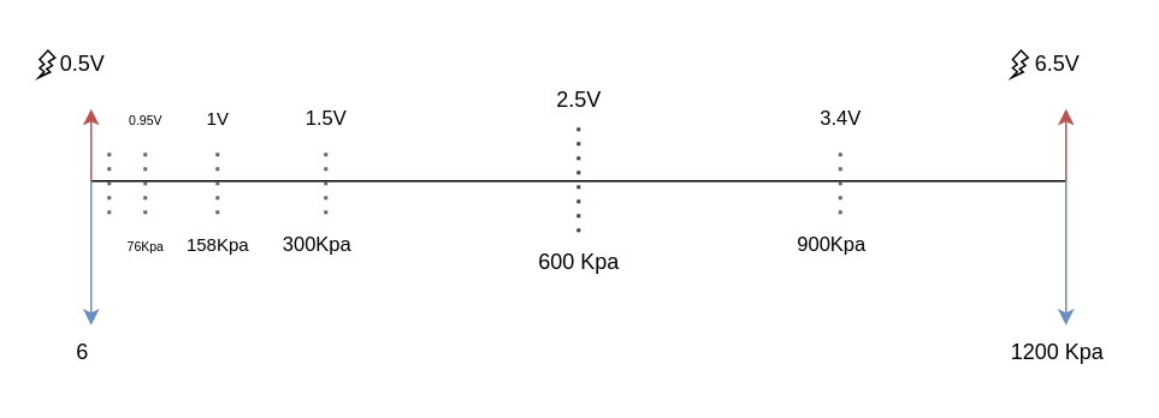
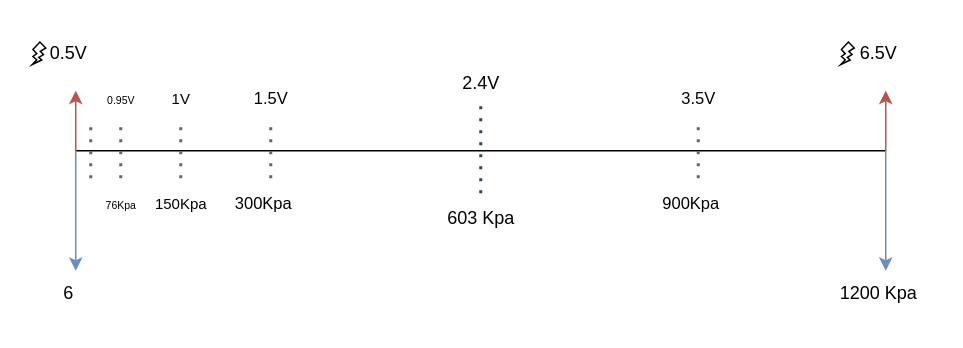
  <mxCell id="0" />
  <mxCell id="1" parent="0" />
  <mxCell id="2" value="" style="endArrow=none;html=1;rounded=0;" edge="1" parent="1"><mxGeometry width="50" height="50" relative="1" as="geometry"><mxPoint x="50" y="100" as="sourcePoint" /><mxPoint x="590" y="100" as="targetPoint" /></mxGeometry></mxCell>
  <mxCell id="3" value="" style="endArrow=classic;html=1;rounded=0;fillColor=#dae8fc;strokeColor=#6c8ebf;" edge="1" parent="1"><mxGeometry width="50" height="50" relative="1" as="geometry"><mxPoint x="50" y="100" as="sourcePoint" /><mxPoint x="50" y="180" as="targetPoint" /></mxGeometry></mxCell>
  <mxCell id="4" value="" style="endArrow=classic;html=1;rounded=0;fillColor=#dae8fc;strokeColor=#6c8ebf;" edge="1" parent="1"><mxGeometry width="50" height="50" relative="1" as="geometry"><mxPoint x="590" y="100" as="sourcePoint" /><mxPoint x="590" y="180" as="targetPoint" /></mxGeometry></mxCell>
  <mxCell id="5" value="6" style="text;html=1;align=center;verticalAlign=middle;resizable=0;points=[];autosize=1;strokeColor=none;fillColor=none;" vertex="1" parent="1"><mxGeometry x="30" y="180" width="30" height="30" as="geometry" /></mxCell>
  <mxCell id="6" value="1200 Kpa" style="text;html=1;align=center;verticalAlign=middle;resizable=0;points=[];autosize=1;strokeColor=none;fillColor=none;" vertex="1" parent="1"><mxGeometry x="550" y="180" width="70" height="30" as="geometry" /></mxCell>
  <mxCell id="7" value="" style="endArrow=classic;html=1;rounded=0;fillColor=#f8cecc;strokeColor=#b85450;" edge="1" parent="1"><mxGeometry width="50" height="50" relative="1" as="geometry"><mxPoint x="50" y="100" as="sourcePoint" /><mxPoint x="50" y="60" as="targetPoint" /></mxGeometry></mxCell>
  <mxCell id="8" value="" style="endArrow=classic;html=1;rounded=0;fillColor=#f8cecc;strokeColor=#b85450;" edge="1" parent="1"><mxGeometry width="50" height="50" relative="1" as="geometry"><mxPoint x="590" y="100" as="sourcePoint" /><mxPoint x="590" y="60" as="targetPoint" /></mxGeometry></mxCell>
  <mxCell id="9" value="0.5V" style="text;html=1;align=center;verticalAlign=middle;resizable=0;points=[];autosize=1;strokeColor=none;fillColor=none;" vertex="1" parent="1"><mxGeometry x="20" y="20" width="50" height="30" as="geometry" /></mxCell>
  <mxCell id="10" value="6.5V" style="text;html=1;align=center;verticalAlign=middle;resizable=0;points=[];autosize=1;strokeColor=none;fillColor=none;" vertex="1" parent="1"><mxGeometry x="560" y="20" width="50" height="30" as="geometry" /></mxCell>
  <mxCell id="11" value="" style="endArrow=none;dashed=1;html=1;dashPattern=1 3;strokeWidth=2;rounded=0;flowAnimation=1;fillColor=#647687;strokeColor=#314354;" edge="1" parent="1"><mxGeometry width="50" height="50" relative="1" as="geometry"><mxPoint x="320" y="130" as="sourcePoint" /><mxPoint x="320" y="70" as="targetPoint" /></mxGeometry></mxCell>
- <mxCell id="12" value="600 Kpa" style="text;html=1;align=center;verticalAlign=middle;resizable=0;points=[];autosize=1;strokeColor=none;fillColor=none;" vertex="1" parent="1"><mxGeometry x="285" y="130" width="70" height="30" as="geometry" /></mxCell>
- <mxCell id="13" value="2.5V" style="text;html=1;align=center;verticalAlign=middle;resizable=0;points=[];autosize=1;strokeColor=none;fillColor=none;" vertex="1" parent="1"><mxGeometry x="295" y="40" width="50" height="30" as="geometry" /></mxCell>
+ <mxCell id="12" value="603 Kpa" style="text;html=1;align=center;verticalAlign=middle;resizable=0;points=[];autosize=1;strokeColor=none;fillColor=none;" vertex="1" parent="1"><mxGeometry x="285" y="130" width="70" height="30" as="geometry" /></mxCell>
+ <mxCell id="13" value="2.4V" style="text;html=1;align=center;verticalAlign=middle;resizable=0;points=[];autosize=1;strokeColor=none;fillColor=none;" vertex="1" parent="1"><mxGeometry x="295" y="40" width="50" height="30" as="geometry" /></mxCell>
  <mxCell id="14" value="" style="endArrow=none;dashed=1;html=1;dashPattern=1 3;strokeWidth=2;rounded=0;flowAnimation=1;shadow=0;fillColor=#f5f5f5;strokeColor=#666666;" edge="1" parent="1"><mxGeometry width="50" height="50" relative="1" as="geometry"><mxPoint x="180" y="120" as="sourcePoint" /><mxPoint x="180" y="80" as="targetPoint" /></mxGeometry></mxCell>
  <mxCell id="15" value="&lt;font style=&quot;font-size: 11px;&quot;&gt;1.5V&lt;/font&gt;" style="text;html=1;align=center;verticalAlign=middle;resizable=0;points=[];autosize=1;strokeColor=none;fillColor=none;" vertex="1" parent="1"><mxGeometry x="155" y="50" width="50" height="30" as="geometry" /></mxCell>
  <mxCell id="16" value="&lt;font style=&quot;font-size: 11px;&quot;&gt;300Kpa&lt;/font&gt;" style="text;html=1;align=center;verticalAlign=middle;resizable=0;points=[];autosize=1;strokeColor=none;fillColor=none;" vertex="1" parent="1"><mxGeometry x="145" y="120" width="60" height="30" as="geometry" /></mxCell>
  <mxCell id="17" value="" style="endArrow=none;dashed=1;html=1;dashPattern=1 3;strokeWidth=2;rounded=0;flowAnimation=1;shadow=0;fillColor=#f5f5f5;strokeColor=#666666;" edge="1" parent="1"><mxGeometry width="50" height="50" relative="1" as="geometry"><mxPoint x="465" y="120" as="sourcePoint" /><mxPoint x="465" y="80" as="targetPoint" /></mxGeometry></mxCell>
- <mxCell id="18" value="&lt;font style=&quot;font-size: 11px;&quot;&gt;3.4V&lt;/font&gt;" style="text;html=1;align=center;verticalAlign=middle;resizable=0;points=[];autosize=1;strokeColor=none;fillColor=none;" vertex="1" parent="1"><mxGeometry x="440" y="50" width="50" height="30" as="geometry" /></mxCell>
+ <mxCell id="18" value="&lt;font style=&quot;font-size: 11px;&quot;&gt;3.5V&lt;/font&gt;" style="text;html=1;align=center;verticalAlign=middle;resizable=0;points=[];autosize=1;strokeColor=none;fillColor=none;" vertex="1" parent="1"><mxGeometry x="440" y="50" width="50" height="30" as="geometry" /></mxCell>
  <mxCell id="19" value="&lt;font style=&quot;font-size: 11px;&quot;&gt;900Kpa&lt;/font&gt;" style="text;html=1;align=center;verticalAlign=middle;resizable=0;points=[];autosize=1;strokeColor=none;fillColor=none;" vertex="1" parent="1"><mxGeometry x="430" y="120" width="60" height="30" as="geometry" /></mxCell>
  <mxCell id="20" value="" style="verticalLabelPosition=bottom;verticalAlign=top;html=1;shape=mxgraph.basic.flash" vertex="1" parent="1"><mxGeometry x="21" y="27.5" width="9" height="15" as="geometry" /></mxCell>
  <mxCell id="21" value="" style="verticalLabelPosition=bottom;verticalAlign=top;html=1;shape=mxgraph.basic.flash" vertex="1" parent="1"><mxGeometry x="560" y="27.5" width="9" height="15" as="geometry" /></mxCell>
  <mxCell id="22" value="" style="endArrow=none;dashed=1;html=1;dashPattern=1 3;strokeWidth=2;rounded=0;flowAnimation=1;shadow=0;fillColor=#f5f5f5;strokeColor=#666666;" edge="1" parent="1"><mxGeometry width="50" height="50" relative="1" as="geometry"><mxPoint x="120" y="120" as="sourcePoint" /><mxPoint x="120" y="80" as="targetPoint" /></mxGeometry></mxCell>
  <mxCell id="23" value="&lt;font style=&quot;font-size: 10px;&quot;&gt;1V&lt;/font&gt;" style="text;html=1;align=center;verticalAlign=middle;resizable=0;points=[];autosize=1;strokeColor=none;fillColor=none;" vertex="1" parent="1"><mxGeometry x="100" y="50" width="40" height="30" as="geometry" /></mxCell>
  <mxCell id="24" value="" style="endArrow=none;dashed=1;html=1;dashPattern=1 3;strokeWidth=2;rounded=0;flowAnimation=1;shadow=0;fillColor=#f5f5f5;strokeColor=#666666;" edge="1" parent="1"><mxGeometry width="50" height="50" relative="1" as="geometry"><mxPoint x="80" y="120" as="sourcePoint" /><mxPoint x="80" y="80" as="targetPoint" /></mxGeometry></mxCell>
  <mxCell id="25" value="&lt;font style=&quot;font-size: 7px;&quot;&gt;0.95V&lt;/font&gt;" style="text;html=1;align=center;verticalAlign=middle;resizable=0;points=[];autosize=1;strokeColor=none;fillColor=none;" vertex="1" parent="1"><mxGeometry x="60" y="50" width="40" height="30" as="geometry" /></mxCell>
  <mxCell id="26" value="" style="endArrow=none;dashed=1;html=1;dashPattern=1 3;strokeWidth=2;rounded=0;flowAnimation=1;shadow=0;fillColor=#f5f5f5;strokeColor=#666666;" edge="1" parent="1"><mxGeometry width="50" height="50" relative="1" as="geometry"><mxPoint x="60" y="120" as="sourcePoint" /><mxPoint x="60" y="80" as="targetPoint" /></mxGeometry></mxCell>
- <mxCell id="27" value="&lt;font style=&quot;font-size: 10px;&quot;&gt;158Kpa&lt;/font&gt;" style="text;html=1;align=center;verticalAlign=middle;resizable=0;points=[];autosize=1;strokeColor=none;fillColor=none;" vertex="1" parent="1"><mxGeometry x="90" y="120" width="60" height="30" as="geometry" /></mxCell>
+ <mxCell id="27" value="&lt;font style=&quot;font-size: 10px;&quot;&gt;150Kpa&lt;/font&gt;" style="text;html=1;align=center;verticalAlign=middle;resizable=0;points=[];autosize=1;strokeColor=none;fillColor=none;" vertex="1" parent="1"><mxGeometry x="90" y="120" width="60" height="30" as="geometry" /></mxCell>
  <mxCell id="28" value="&lt;font style=&quot;font-size: 7px;&quot;&gt;76Kpa&lt;/font&gt;" style="text;html=1;align=center;verticalAlign=middle;resizable=0;points=[];autosize=1;strokeColor=none;fillColor=none;" vertex="1" parent="1"><mxGeometry x="60" y="120" width="40" height="30" as="geometry" /></mxCell>
